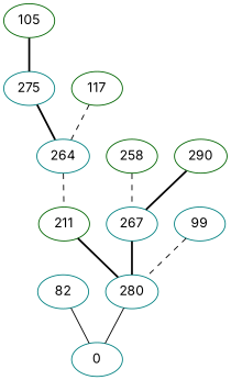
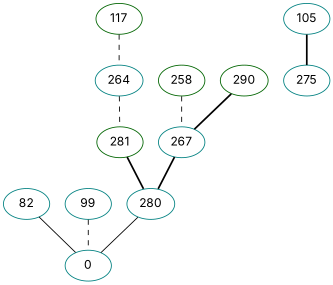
  strict graph {
    fontname=Inter
    node [color=teal fontname=Inter]
    edge [fontname=Inter style=bold]
    280
    0
    82
-   281 [color=darkgreen label=211]
+   281 [color=darkgreen]
    264
    n6 [label=275]
    n7 [color=darkgreen label=117]
-   105 [color=darkgreen]
+   105
    267
    99
    258 [color=darkgreen]
    290 [color=darkgreen]
    280 -- 0 [style=solid]
    82 -- 0 [style=solid]
    281 -- 280
    264 -- 281 [style=dashed]
-   n6 -- 264
    n7 -- 264 [style=dashed]
    105 -- n6
    267 -- 280
-   99 -- 280 [style=dashed]
+   99 -- 0 [style=dashed]
    258 -- 267 [style=dashed]
    290 -- 267
  }
